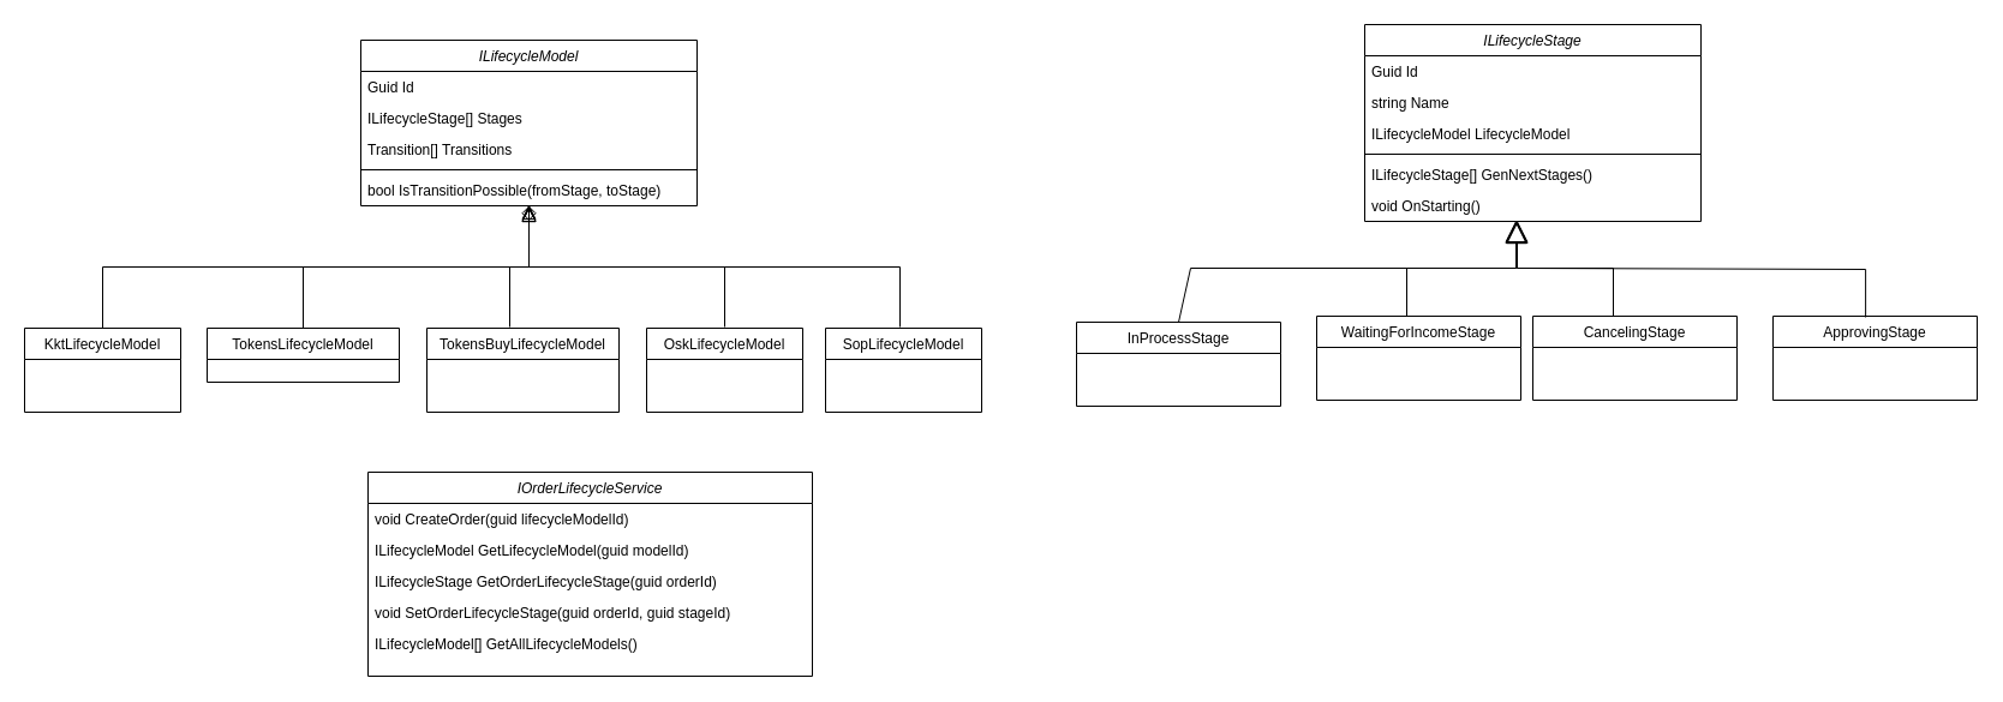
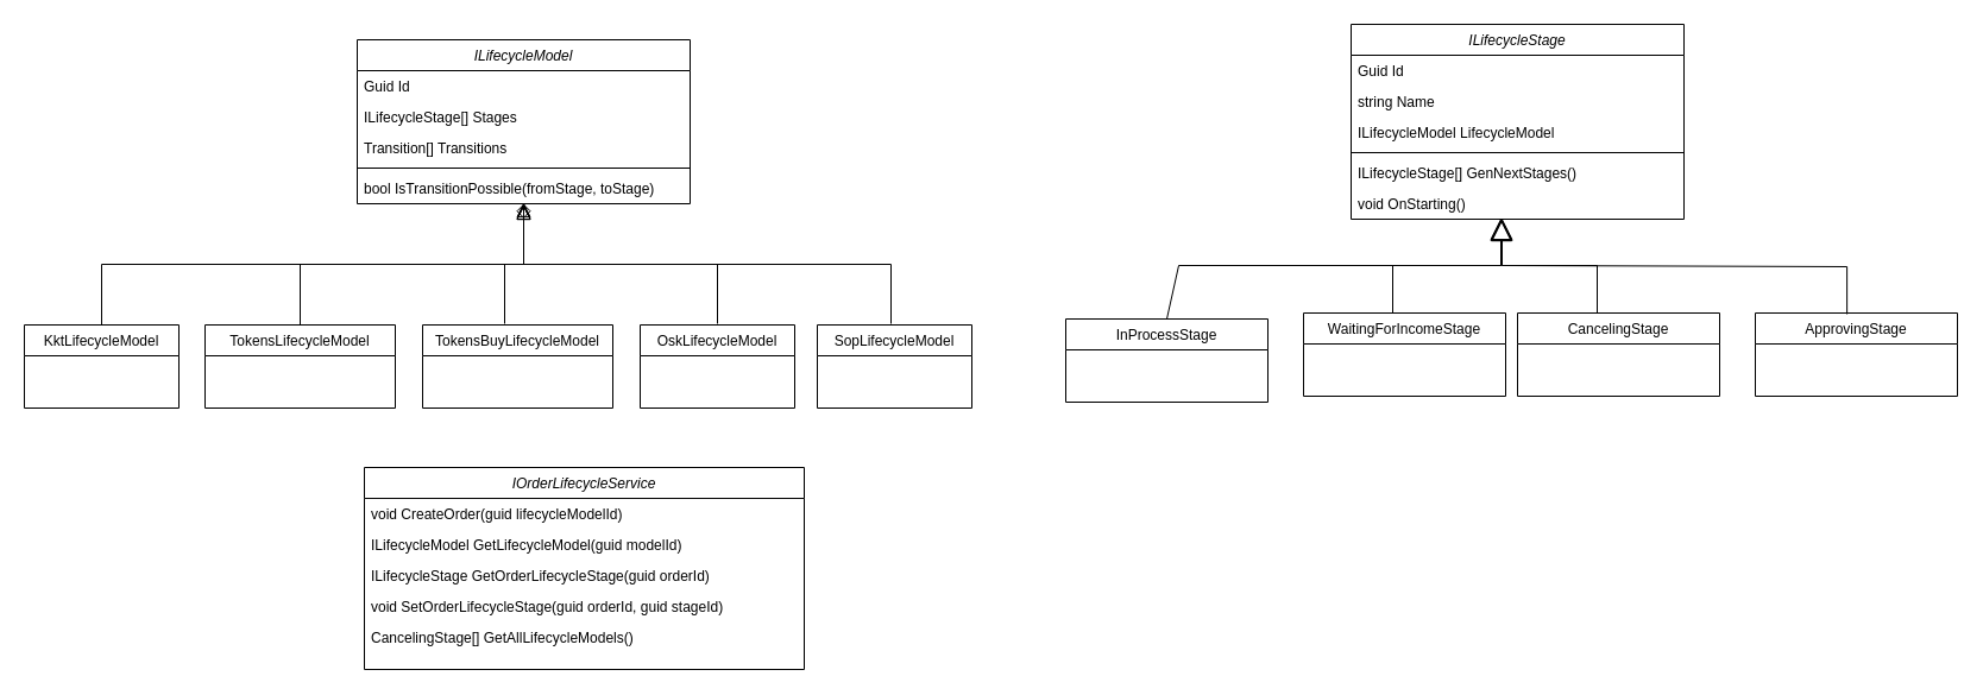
  <mxCell id="0" />
  <mxCell id="1" parent="0" />
  <mxCell id="2" value="ILifecycleModel" style="swimlane;fontStyle=2;align=center;verticalAlign=top;childLayout=stackLayout;horizontal=1;startSize=26;horizontalStack=0;resizeParent=1;resizeLast=0;collapsible=1;marginBottom=0;rounded=0;shadow=0;strokeWidth=1;" parent="1" vertex="1"><mxGeometry x="300" y="33" width="280" height="138" as="geometry"><mxRectangle x="230" y="140" width="160" height="26" as="alternateBounds" /></mxGeometry></mxCell>
  <mxCell id="3" value="Guid Id" style="text;align=left;verticalAlign=top;spacingLeft=4;spacingRight=4;overflow=hidden;rotatable=0;points=[[0,0.5],[1,0.5]];portConstraint=eastwest;" parent="2" vertex="1"><mxGeometry y="26" width="280" height="26" as="geometry" /></mxCell>
  <mxCell id="4" value="ILifecycleStage[] Stages" style="text;align=left;verticalAlign=top;spacingLeft=4;spacingRight=4;overflow=hidden;rotatable=0;points=[[0,0.5],[1,0.5]];portConstraint=eastwest;rounded=0;shadow=0;html=0;" parent="2" vertex="1"><mxGeometry y="52" width="280" height="26" as="geometry" /></mxCell>
  <mxCell id="5" value="Transition[] Transitions" style="text;align=left;verticalAlign=top;spacingLeft=4;spacingRight=4;overflow=hidden;rotatable=0;points=[[0,0.5],[1,0.5]];portConstraint=eastwest;rounded=0;shadow=0;html=0;" parent="2" vertex="1"><mxGeometry y="78" width="280" height="26" as="geometry" /></mxCell>
  <mxCell id="6" value="" style="line;html=1;strokeWidth=1;align=left;verticalAlign=middle;spacingTop=-1;spacingLeft=3;spacingRight=3;rotatable=0;labelPosition=right;points=[];portConstraint=eastwest;" parent="2" vertex="1"><mxGeometry y="104" width="280" height="8" as="geometry" /></mxCell>
  <mxCell id="7" value="bool IsTransitionPossible(fromStage, toStage)" style="text;align=left;verticalAlign=top;spacingLeft=4;spacingRight=4;overflow=hidden;rotatable=0;points=[[0,0.5],[1,0.5]];portConstraint=eastwest;" parent="2" vertex="1"><mxGeometry y="112" width="280" height="26" as="geometry" /></mxCell>
  <mxCell id="8" value="KktLifecycleModel" style="swimlane;fontStyle=0;align=center;verticalAlign=top;childLayout=stackLayout;horizontal=1;startSize=26;horizontalStack=0;resizeParent=1;resizeLast=0;collapsible=1;marginBottom=0;rounded=0;shadow=0;strokeWidth=1;" parent="1" vertex="1"><mxGeometry x="20" y="273" width="130" height="70" as="geometry"><mxRectangle x="130" y="380" width="160" height="26" as="alternateBounds" /></mxGeometry></mxCell>
  <mxCell id="9" value="" style="endArrow=diamond;endSize=10;endFill=0;shadow=0;strokeWidth=1;rounded=0;curved=0;edgeStyle=elbowEdgeStyle;elbow=vertical;" parent="1" source="8" target="2" edge="1"><mxGeometry width="160" relative="1" as="geometry"><mxPoint x="280" y="116" as="sourcePoint" /><mxPoint x="280" y="116" as="targetPoint" /></mxGeometry></mxCell>
- <mxCell id="10" value="TokensLifecycleModel" style="swimlane;fontStyle=0;align=center;verticalAlign=top;childLayout=stackLayout;horizontal=1;startSize=26;horizontalStack=0;resizeParent=1;resizeLast=0;collapsible=1;marginBottom=0;rounded=0;shadow=0;strokeWidth=1;" parent="1" vertex="1"><mxGeometry x="172" y="273" width="160" height="45" as="geometry"><mxRectangle x="340" y="380" width="170" height="26" as="alternateBounds" /></mxGeometry></mxCell>
+ <mxCell id="10" value="TokensLifecycleModel" style="swimlane;fontStyle=0;align=center;verticalAlign=top;childLayout=stackLayout;horizontal=1;startSize=26;horizontalStack=0;resizeParent=1;resizeLast=0;collapsible=1;marginBottom=0;rounded=0;shadow=0;strokeWidth=1;" parent="1" vertex="1"><mxGeometry x="172" y="273" width="160" height="70" as="geometry"><mxRectangle x="340" y="380" width="170" height="26" as="alternateBounds" /></mxGeometry></mxCell>
  <mxCell id="11" value="" style="endArrow=open;endSize=10;endFill=0;shadow=0;strokeWidth=1;rounded=0;curved=0;edgeStyle=elbowEdgeStyle;elbow=vertical;" parent="1" source="10" target="2" edge="1"><mxGeometry width="160" relative="1" as="geometry"><mxPoint x="290" y="286" as="sourcePoint" /><mxPoint x="390" y="184" as="targetPoint" /></mxGeometry></mxCell>
  <mxCell id="12" value="TokensBuyLifecycleModel" style="swimlane;fontStyle=0;align=center;verticalAlign=top;childLayout=stackLayout;horizontal=1;startSize=26;horizontalStack=0;resizeParent=1;resizeLast=0;collapsible=1;marginBottom=0;rounded=0;shadow=0;strokeWidth=1;" parent="1" vertex="1"><mxGeometry x="355" y="273" width="160" height="70" as="geometry"><mxRectangle x="340" y="380" width="170" height="26" as="alternateBounds" /></mxGeometry></mxCell>
  <mxCell id="13" value="OskLifecycleModel" style="swimlane;fontStyle=0;align=center;verticalAlign=top;childLayout=stackLayout;horizontal=1;startSize=26;horizontalStack=0;resizeParent=1;resizeLast=0;collapsible=1;marginBottom=0;rounded=0;shadow=0;strokeWidth=1;" parent="1" vertex="1"><mxGeometry x="538" y="273" width="130" height="70" as="geometry"><mxRectangle x="340" y="380" width="170" height="26" as="alternateBounds" /></mxGeometry></mxCell>
  <mxCell id="14" value="SopLifecycleModel" style="swimlane;fontStyle=0;align=center;verticalAlign=top;childLayout=stackLayout;horizontal=1;startSize=26;horizontalStack=0;resizeParent=1;resizeLast=0;collapsible=1;marginBottom=0;rounded=0;shadow=0;strokeWidth=1;" parent="1" vertex="1"><mxGeometry x="687" y="273" width="130" height="70" as="geometry"><mxRectangle x="340" y="380" width="170" height="26" as="alternateBounds" /></mxGeometry></mxCell>
  <mxCell id="15" value="" style="endArrow=block;endSize=10;endFill=0;shadow=0;strokeWidth=1;rounded=0;curved=0;edgeStyle=elbowEdgeStyle;elbow=vertical;" parent="1" edge="1"><mxGeometry width="160" relative="1" as="geometry"><mxPoint x="424" y="272" as="sourcePoint" /><mxPoint x="440" y="172" as="targetPoint" /></mxGeometry></mxCell>
  <mxCell id="16" value="" style="endArrow=block;endSize=10;endFill=0;shadow=0;strokeWidth=1;rounded=0;curved=0;edgeStyle=elbowEdgeStyle;elbow=vertical;exitX=0.5;exitY=0;exitDx=0;exitDy=0;" parent="1" edge="1"><mxGeometry width="160" relative="1" as="geometry"><mxPoint x="603" y="272" as="sourcePoint" /><mxPoint x="440" y="170" as="targetPoint" /><Array as="points"><mxPoint x="486" y="222" /></Array></mxGeometry></mxCell>
  <mxCell id="17" value="" style="endArrow=block;endSize=10;endFill=0;shadow=0;strokeWidth=1;rounded=0;curved=0;edgeStyle=elbowEdgeStyle;elbow=vertical;exitX=0.5;exitY=0;exitDx=0;exitDy=0;" parent="1" edge="1"><mxGeometry width="160" relative="1" as="geometry"><mxPoint x="749" y="272" as="sourcePoint" /><mxPoint x="440" y="172" as="targetPoint" /><Array as="points"><mxPoint x="632" y="222" /></Array></mxGeometry></mxCell>
  <mxCell id="18" value="ILifecycleStage" style="swimlane;fontStyle=2;align=center;verticalAlign=top;childLayout=stackLayout;horizontal=1;startSize=26;horizontalStack=0;resizeParent=1;resizeLast=0;collapsible=1;marginBottom=0;rounded=0;shadow=0;strokeWidth=1;" parent="1" vertex="1"><mxGeometry x="1136" y="20" width="280" height="164" as="geometry"><mxRectangle x="230" y="140" width="160" height="26" as="alternateBounds" /></mxGeometry></mxCell>
  <mxCell id="19" value="Guid Id" style="text;align=left;verticalAlign=top;spacingLeft=4;spacingRight=4;overflow=hidden;rotatable=0;points=[[0,0.5],[1,0.5]];portConstraint=eastwest;" parent="18" vertex="1"><mxGeometry y="26" width="280" height="26" as="geometry" /></mxCell>
  <mxCell id="20" value="string Name" style="text;align=left;verticalAlign=top;spacingLeft=4;spacingRight=4;overflow=hidden;rotatable=0;points=[[0,0.5],[1,0.5]];portConstraint=eastwest;rounded=0;shadow=0;html=0;" parent="18" vertex="1"><mxGeometry y="52" width="280" height="26" as="geometry" /></mxCell>
  <mxCell id="21" value="ILifecycleModel LifecycleModel" style="text;align=left;verticalAlign=top;spacingLeft=4;spacingRight=4;overflow=hidden;rotatable=0;points=[[0,0.5],[1,0.5]];portConstraint=eastwest;rounded=0;shadow=0;html=0;" parent="18" vertex="1"><mxGeometry y="78" width="280" height="26" as="geometry" /></mxCell>
  <mxCell id="22" value="" style="line;html=1;strokeWidth=1;align=left;verticalAlign=middle;spacingTop=-1;spacingLeft=3;spacingRight=3;rotatable=0;labelPosition=right;points=[];portConstraint=eastwest;" parent="18" vertex="1"><mxGeometry y="104" width="280" height="8" as="geometry" /></mxCell>
  <mxCell id="23" value="ILifecycleStage[] GenNextStages()" style="text;align=left;verticalAlign=top;spacingLeft=4;spacingRight=4;overflow=hidden;rotatable=0;points=[[0,0.5],[1,0.5]];portConstraint=eastwest;" parent="18" vertex="1"><mxGeometry y="112" width="280" height="26" as="geometry" /></mxCell>
  <mxCell id="24" value="void OnStarting()" style="text;align=left;verticalAlign=top;spacingLeft=4;spacingRight=4;overflow=hidden;rotatable=0;points=[[0,0.5],[1,0.5]];portConstraint=eastwest;" parent="18" vertex="1"><mxGeometry y="138" width="280" height="26" as="geometry" /></mxCell>
  <mxCell id="25" value="InProcessStage" style="swimlane;fontStyle=0;align=center;verticalAlign=top;childLayout=stackLayout;horizontal=1;startSize=26;horizontalStack=0;resizeParent=1;resizeLast=0;collapsible=1;marginBottom=0;rounded=0;shadow=0;strokeWidth=1;" parent="1" vertex="1"><mxGeometry x="896" y="268" width="170" height="70" as="geometry"><mxRectangle x="340" y="380" width="170" height="26" as="alternateBounds" /></mxGeometry></mxCell>
  <mxCell id="26" value="WaitingForIncomeStage" style="swimlane;fontStyle=0;align=center;verticalAlign=top;childLayout=stackLayout;horizontal=1;startSize=26;horizontalStack=0;resizeParent=1;resizeLast=0;collapsible=1;marginBottom=0;rounded=0;shadow=0;strokeWidth=1;" parent="1" vertex="1"><mxGeometry x="1096" y="263" width="170" height="70" as="geometry"><mxRectangle x="340" y="380" width="170" height="26" as="alternateBounds" /></mxGeometry></mxCell>
  <mxCell id="27" value="CancelingStage" style="swimlane;fontStyle=0;align=center;verticalAlign=top;childLayout=stackLayout;horizontal=1;startSize=26;horizontalStack=0;resizeParent=1;resizeLast=0;collapsible=1;marginBottom=0;rounded=0;shadow=0;strokeWidth=1;" parent="1" vertex="1"><mxGeometry x="1276" y="263" width="170" height="70" as="geometry"><mxRectangle x="340" y="380" width="170" height="26" as="alternateBounds" /></mxGeometry></mxCell>
  <mxCell id="28" value="ApprovingStage" style="swimlane;fontStyle=0;align=center;verticalAlign=top;childLayout=stackLayout;horizontal=1;startSize=26;horizontalStack=0;resizeParent=1;resizeLast=0;collapsible=1;marginBottom=0;rounded=0;shadow=0;strokeWidth=1;" parent="1" vertex="1"><mxGeometry x="1476" y="263" width="170" height="70" as="geometry"><mxRectangle x="340" y="380" width="170" height="26" as="alternateBounds" /></mxGeometry></mxCell>
  <mxCell id="29" value="" style="endArrow=block;endSize=16;endFill=0;html=1;rounded=0;exitX=0.5;exitY=0;exitDx=0;exitDy=0;entryX=0.45;entryY=1;entryDx=0;entryDy=0;entryPerimeter=0;" parent="1" source="25" target="24" edge="1"><mxGeometry x="-0.887" y="50" width="160" relative="1" as="geometry"><mxPoint x="976" y="223" as="sourcePoint" /><mxPoint x="1206" y="203" as="targetPoint" /><Array as="points"><mxPoint x="991" y="223" /><mxPoint x="1262" y="223" /></Array><mxPoint x="1" as="offset" /></mxGeometry></mxCell>
  <mxCell id="30" value="" style="endArrow=block;endSize=16;endFill=0;html=1;rounded=0;exitX=0.5;exitY=0;exitDx=0;exitDy=0;" parent="1" edge="1"><mxGeometry x="-0.887" y="50" width="160" relative="1" as="geometry"><mxPoint x="1171" y="263" as="sourcePoint" /><mxPoint x="1262" y="183" as="targetPoint" /><Array as="points"><mxPoint x="1171" y="223" /><mxPoint x="1262" y="223" /></Array><mxPoint x="1" as="offset" /></mxGeometry></mxCell>
  <mxCell id="31" value="" style="endArrow=block;endSize=16;endFill=0;html=1;rounded=0;exitX=0.5;exitY=0;exitDx=0;exitDy=0;entryX=0.746;entryY=0.962;entryDx=0;entryDy=0;entryPerimeter=0;" parent="1" edge="1"><mxGeometry x="-0.887" y="50" width="160" relative="1" as="geometry"><mxPoint x="1343" y="263" as="sourcePoint" /><mxPoint x="1262.88" y="183.012" as="targetPoint" /><Array as="points"><mxPoint x="1343" y="223" /><mxPoint x="1263" y="223" /></Array><mxPoint x="1" as="offset" /></mxGeometry></mxCell>
  <mxCell id="32" value="" style="endArrow=block;endSize=16;endFill=0;html=1;rounded=0;exitX=0.5;exitY=0;exitDx=0;exitDy=0;" parent="1" edge="1"><mxGeometry x="-0.887" y="50" width="160" relative="1" as="geometry"><mxPoint x="1553.12" y="263.99" as="sourcePoint" /><mxPoint x="1263" y="184" as="targetPoint" /><Array as="points"><mxPoint x="1553.12" y="223.99" /><mxPoint x="1263" y="223" /></Array><mxPoint x="1" as="offset" /></mxGeometry></mxCell>
  <mxCell id="33" value="IOrderLifecycleService" style="swimlane;fontStyle=2;align=center;verticalAlign=top;childLayout=stackLayout;horizontal=1;startSize=26;horizontalStack=0;resizeParent=1;resizeLast=0;collapsible=1;marginBottom=0;rounded=0;shadow=0;strokeWidth=1;" parent="1" vertex="1"><mxGeometry x="306" y="393" width="370" height="170" as="geometry"><mxRectangle x="230" y="140" width="160" height="26" as="alternateBounds" /></mxGeometry></mxCell>
  <mxCell id="34" value="void CreateOrder(guid lifecycleModelId)" style="text;align=left;verticalAlign=top;spacingLeft=4;spacingRight=4;overflow=hidden;rotatable=0;points=[[0,0.5],[1,0.5]];portConstraint=eastwest;" parent="33" vertex="1"><mxGeometry y="26" width="370" height="26" as="geometry" /></mxCell>
  <mxCell id="35" value="ILifecycleModel GetLifecycleModel(guid modelId)" style="text;align=left;verticalAlign=top;spacingLeft=4;spacingRight=4;overflow=hidden;rotatable=0;points=[[0,0.5],[1,0.5]];portConstraint=eastwest;" parent="33" vertex="1"><mxGeometry y="52" width="370" height="26" as="geometry" /></mxCell>
  <mxCell id="36" value="ILifecycleStage GetOrderLifecycleStage(guid orderId)" style="text;align=left;verticalAlign=top;spacingLeft=4;spacingRight=4;overflow=hidden;rotatable=0;points=[[0,0.5],[1,0.5]];portConstraint=eastwest;" parent="33" vertex="1"><mxGeometry y="78" width="370" height="26" as="geometry" /></mxCell>
  <mxCell id="37" value="void SetOrderLifecycleStage(guid orderId, guid stageId)" style="text;align=left;verticalAlign=top;spacingLeft=4;spacingRight=4;overflow=hidden;rotatable=0;points=[[0,0.5],[1,0.5]];portConstraint=eastwest;" parent="33" vertex="1"><mxGeometry y="104" width="370" height="26" as="geometry" /></mxCell>
- <mxCell id="38" value="ILifecycleModel[] GetAllLifecycleModels()" style="text;align=left;verticalAlign=top;spacingLeft=4;spacingRight=4;overflow=hidden;rotatable=0;points=[[0,0.5],[1,0.5]];portConstraint=eastwest;" vertex="1" parent="33"><mxGeometry y="130" width="370" height="26" as="geometry" /></mxCell>
+ <mxCell id="38" value="CancelingStage[] GetAllLifecycleModels()" style="text;align=left;verticalAlign=top;spacingLeft=4;spacingRight=4;overflow=hidden;rotatable=0;points=[[0,0.5],[1,0.5]];portConstraint=eastwest;" vertex="1" parent="33"><mxGeometry y="130" width="370" height="26" as="geometry" /></mxCell>
